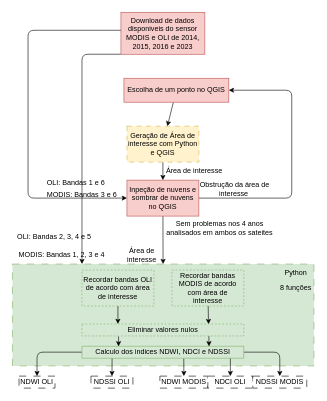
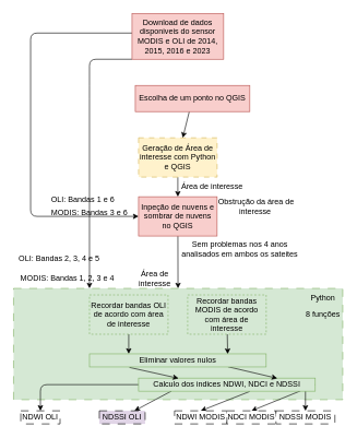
  <mxCell id="0" />
  <mxCell id="1" parent="0" />
  <mxCell id="2" style="edgeStyle=none;html=1;entryX=0;entryY=0.5;entryDx=0;entryDy=0;" edge="1" parent="1" target="11"><mxGeometry relative="1" as="geometry"><mxPoint x="206" y="50" as="sourcePoint" /><mxPoint x="206" y="310" as="targetPoint" /><Array as="points"><mxPoint x="46" y="50" /><mxPoint x="46" y="330" /></Array></mxGeometry></mxCell>
  <mxCell id="3" style="edgeStyle=none;html=1;exitX=0;exitY=1;exitDx=0;exitDy=0;" edge="1" parent="1" source="4"><mxGeometry relative="1" as="geometry"><mxPoint x="136" y="440" as="targetPoint" /><Array as="points"><mxPoint x="136" y="90" /><mxPoint x="136" y="140" /></Array></mxGeometry></mxCell>
  <mxCell id="4" value="Download de dados disponiveis do sensor MODIS e OLI de 2014, 2015, 2016 e 2023" style="rounded=0;whiteSpace=wrap;html=1;fillColor=#f8cecc;strokeColor=#b85450;" vertex="1" parent="1"><mxGeometry x="201" y="20" width="140" height="70" as="geometry" /></mxCell>
  <mxCell id="5" value="" style="edgeStyle=none;html=1;" edge="1" parent="1" source="6" target="11"><mxGeometry relative="1" as="geometry" /></mxCell>
  <mxCell id="6" value="Geração de Área de interesse com Python e QGIS" style="rounded=0;whiteSpace=wrap;html=1;fillColor=#fff2cc;strokeColor=#d6b656;dashed=1;dashPattern=8 8;" vertex="1" parent="1"><mxGeometry x="211" y="210" width="120" height="60" as="geometry" /></mxCell>
  <mxCell id="7" value="" style="edgeStyle=none;html=1;" edge="1" parent="1" source="8" target="6"><mxGeometry relative="1" as="geometry" /></mxCell>
  <mxCell id="8" value="Escolha de um ponto no QGIS" style="rounded=0;whiteSpace=wrap;html=1;fillColor=#f8cecc;strokeColor=#b85450;" vertex="1" parent="1"><mxGeometry x="206" y="130" width="175" height="40" as="geometry" /></mxCell>
  <mxCell id="9" style="edgeStyle=none;html=1;" edge="1" parent="1" source="11" target="14"><mxGeometry relative="1" as="geometry" /></mxCell>
- <mxCell id="10" style="edgeStyle=none;html=1;entryX=1;entryY=0.5;entryDx=0;entryDy=0;" edge="1" parent="1" source="11" target="8"><mxGeometry relative="1" as="geometry"><mxPoint x="346" y="50" as="targetPoint" /><Array as="points"><mxPoint x="486" y="330" /><mxPoint x="486" y="190" /><mxPoint x="486" y="150" /></Array></mxGeometry></mxCell>
  <mxCell id="11" value="Inpeção de nuvens e sombrar de nuvens no QGIS" style="rounded=0;whiteSpace=wrap;html=1;fillColor=#f8cecc;strokeColor=#b85450;" vertex="1" parent="1"><mxGeometry x="211" y="300" width="120" height="60" as="geometry" /></mxCell>
  <mxCell id="12" value="OLI: Bandas 1 e 6" style="text;html=1;strokeColor=none;fillColor=none;align=center;verticalAlign=middle;whiteSpace=wrap;rounded=0;" vertex="1" parent="1"><mxGeometry x="71" y="290" width="110" height="30" as="geometry" /></mxCell>
  <mxCell id="13" value="MODIS: Bandas 3 e 6" style="text;html=1;strokeColor=none;fillColor=none;align=center;verticalAlign=middle;whiteSpace=wrap;rounded=0;" vertex="1" parent="1"><mxGeometry x="71" y="310" width="130" height="30" as="geometry" /></mxCell>
  <mxCell id="14" value="" style="rounded=0;whiteSpace=wrap;html=1;fillColor=#d5e8d4;strokeColor=#82b366;dashed=1;dashPattern=12 12;" vertex="1" parent="1"><mxGeometry x="20" y="440" width="503" height="170" as="geometry" /></mxCell>
  <mxCell id="15" value="Sem problemas nos 4 anos analisados em ambos os sateites" style="text;html=1;strokeColor=none;fillColor=none;align=center;verticalAlign=middle;whiteSpace=wrap;rounded=0;" vertex="1" parent="1"><mxGeometry x="271" y="340" width="190" height="80" as="geometry" /></mxCell>
  <mxCell id="16" value="Obstrução da área de interesse&amp;nbsp;" style="text;html=1;strokeColor=none;fillColor=none;align=center;verticalAlign=middle;whiteSpace=wrap;rounded=0;" vertex="1" parent="1"><mxGeometry x="331" y="300" width="120" height="30" as="geometry" /></mxCell>
  <mxCell id="17" value="OLI: Bandas 2, 3, 4 e 5" style="text;html=1;strokeColor=none;fillColor=none;align=center;verticalAlign=middle;whiteSpace=wrap;rounded=0;" vertex="1" parent="1"><mxGeometry x="20" y="380" width="140" height="30" as="geometry" /></mxCell>
  <mxCell id="18" value="MODIS: Bandas 1, 2, 3 e 4" style="text;html=1;strokeColor=none;fillColor=none;align=center;verticalAlign=middle;whiteSpace=wrap;rounded=0;" vertex="1" parent="1"><mxGeometry x="20" y="410" width="165" height="30" as="geometry" /></mxCell>
  <mxCell id="19" value="Área de interesse" style="text;html=1;strokeColor=none;fillColor=none;align=center;verticalAlign=middle;whiteSpace=wrap;rounded=0;" vertex="1" parent="1"><mxGeometry x="206" y="410" width="60" height="30" as="geometry" /></mxCell>
  <mxCell id="20" value="Área de interesse" style="text;html=1;strokeColor=none;fillColor=none;align=center;verticalAlign=middle;whiteSpace=wrap;rounded=0;" vertex="1" parent="1"><mxGeometry x="271" y="270" width="105" height="30" as="geometry" /></mxCell>
  <mxCell id="21" style="edgeStyle=none;html=1;entryX=0.222;entryY=0;entryDx=0;entryDy=0;entryPerimeter=0;" edge="1" parent="1" source="22" target="38"><mxGeometry relative="1" as="geometry" /></mxCell>
  <mxCell id="22" value="Recordar bandas OLI de acordo com área de interesse" style="rounded=0;whiteSpace=wrap;html=1;fillColor=#d5e8d4;strokeColor=#82b366;fillStyle=auto;dashed=1;" vertex="1" parent="1"><mxGeometry x="136" y="450" width="120" height="60" as="geometry" /></mxCell>
  <mxCell id="23" style="edgeStyle=none;html=1;entryX=0.782;entryY=0.016;entryDx=0;entryDy=0;entryPerimeter=0;" edge="1" parent="1" source="24" target="38"><mxGeometry relative="1" as="geometry" /></mxCell>
  <mxCell id="24" value="Recordar bandas MODIS de acordo com área de interesse" style="rounded=0;whiteSpace=wrap;html=1;fillColor=#d5e8d4;strokeColor=#82b366;dashed=1;" vertex="1" parent="1"><mxGeometry x="286" y="450" width="120" height="60" as="geometry" /></mxCell>
  <mxCell id="25" style="edgeStyle=none;html=1;entryX=0.5;entryY=0;entryDx=0;entryDy=0;" edge="1" parent="1" source="30" target="31"><mxGeometry relative="1" as="geometry"><Array as="points"><mxPoint x="61" y="587" /></Array></mxGeometry></mxCell>
  <mxCell id="26" style="edgeStyle=none;html=1;exitX=0.186;exitY=0.99;exitDx=0;exitDy=0;exitPerimeter=0;" edge="1" parent="1" source="30" target="32"><mxGeometry relative="1" as="geometry"><Array as="points" /></mxGeometry></mxCell>
  <mxCell id="27" style="edgeStyle=none;html=1;entryX=0.5;entryY=0;entryDx=0;entryDy=0;exitX=1;exitY=0.5;exitDx=0;exitDy=0;" edge="1" parent="1" source="30" target="35"><mxGeometry relative="1" as="geometry"><Array as="points"><mxPoint x="466" y="587" /></Array></mxGeometry></mxCell>
  <mxCell id="28" style="edgeStyle=none;html=1;entryX=0.5;entryY=0;entryDx=0;entryDy=0;exitX=0.917;exitY=0.973;exitDx=0;exitDy=0;exitPerimeter=0;" edge="1" parent="1" source="30" target="34"><mxGeometry relative="1" as="geometry" /></mxCell>
  <mxCell id="29" style="edgeStyle=none;html=1;entryX=0.5;entryY=0;entryDx=0;entryDy=0;exitX=0.629;exitY=1.02;exitDx=0;exitDy=0;exitPerimeter=0;" edge="1" parent="1" source="30" target="33"><mxGeometry relative="1" as="geometry" /></mxCell>
- <mxCell id="30" value="Calculo dos indices NDWI, NDCI e NDSSI" style="rounded=0;whiteSpace=wrap;html=1;fillColor=#d5e8d4;strokeColor=#82b366;" vertex="1" parent="1"><mxGeometry x="136" y="577" width="270" height="20" as="geometry" /></mxCell>
+ <mxCell id="30" value="Calculo dos indices NDWI, NDCI e NDSSI" style="rounded=0;whiteSpace=wrap;html=1;fillColor=#d5e8d4;strokeColor=#82b366;" vertex="1" parent="1"><mxGeometry x="211" y="577" width="270" height="20" as="geometry" /></mxCell>
  <mxCell id="31" value="NDWI OLI" style="rounded=0;whiteSpace=wrap;html=1;dashed=1;dashPattern=12 12;" vertex="1" parent="1"><mxGeometry x="31" y="627" width="60" height="20" as="geometry" /></mxCell>
- <mxCell id="32" value="NDSSI OLI" style="rounded=0;whiteSpace=wrap;html=1;dashed=1;dashPattern=12 12;" vertex="1" parent="1"><mxGeometry x="151" y="627" width="70" height="20" as="geometry" /></mxCell>
+ <mxCell id="32" value="NDSSI OLI" style="rounded=0;whiteSpace=wrap;html=1;dashed=1;dashPattern=12 12;fillColor=#e1d5e7;" vertex="1" parent="1"><mxGeometry x="151" y="627" width="70" height="20" as="geometry" /></mxCell>
  <mxCell id="33" value="NDWI MODIS" style="rounded=0;whiteSpace=wrap;html=1;dashed=1;dashPattern=12 12;" vertex="1" parent="1"><mxGeometry x="266" y="627" width="80" height="20" as="geometry" /></mxCell>
- <mxCell id="34" value="NDCI OLI" style="rounded=0;whiteSpace=wrap;html=1;dashed=1;dashPattern=12 12;" vertex="1" parent="1"><mxGeometry x="346" y="627" width="75" height="20" as="geometry" /></mxCell>
+ <mxCell id="34" value="NDCI MODIS" style="rounded=0;whiteSpace=wrap;html=1;dashed=1;dashPattern=12 12;" vertex="1" parent="1"><mxGeometry x="346" y="627" width="75" height="20" as="geometry" /></mxCell>
  <mxCell id="35" value="NDSSI MODIS" style="rounded=0;whiteSpace=wrap;html=1;dashed=1;dashPattern=12 12;" vertex="1" parent="1"><mxGeometry x="421" y="627" width="90" height="20" as="geometry" /></mxCell>
  <mxCell id="36" style="edgeStyle=none;html=1;entryX=0.226;entryY=0.017;entryDx=0;entryDy=0;entryPerimeter=0;exitX=0.226;exitY=1.034;exitDx=0;exitDy=0;exitPerimeter=0;" edge="1" parent="1" source="38" target="30"><mxGeometry relative="1" as="geometry" /></mxCell>
  <mxCell id="37" style="edgeStyle=none;html=1;entryX=0.785;entryY=0.017;entryDx=0;entryDy=0;entryPerimeter=0;exitX=0.784;exitY=0.984;exitDx=0;exitDy=0;exitPerimeter=0;" edge="1" parent="1" source="38" target="30"><mxGeometry relative="1" as="geometry" /></mxCell>
- <mxCell id="38" value="Eliminar valores nulos" style="rounded=0;whiteSpace=wrap;html=1;fillColor=#d5e8d4;strokeColor=#82b366;dashed=1;" vertex="1" parent="1"><mxGeometry x="136" y="540" width="270" height="20" as="geometry" /></mxCell>
+ <mxCell id="38" value="Eliminar valores nulos" style="rounded=0;whiteSpace=wrap;html=1;fillColor=#d5e8d4;strokeColor=#82b366;" vertex="1" parent="1"><mxGeometry x="136" y="540" width="270" height="20" as="geometry" /></mxCell>
  <mxCell id="39" value="Python" style="text;html=1;strokeColor=none;fillColor=none;align=center;verticalAlign=middle;whiteSpace=wrap;rounded=0;" vertex="1" parent="1"><mxGeometry x="463" y="440" width="60" height="30" as="geometry" /></mxCell>
  <mxCell id="40" value="8 funções" style="text;html=1;strokeColor=none;fillColor=none;align=center;verticalAlign=middle;whiteSpace=wrap;rounded=0;" vertex="1" parent="1"><mxGeometry x="463" y="465" width="60" height="30" as="geometry" /></mxCell>
